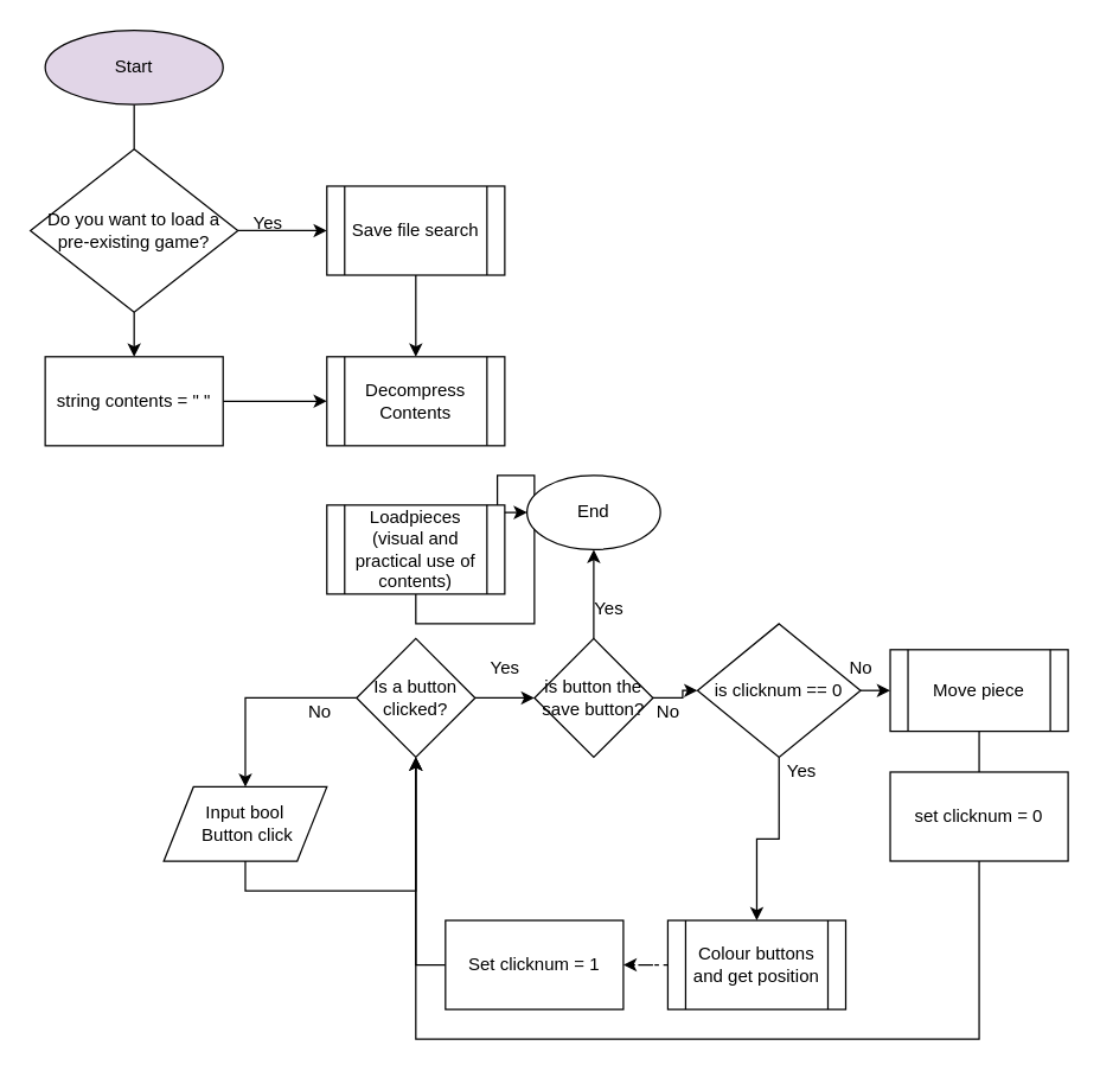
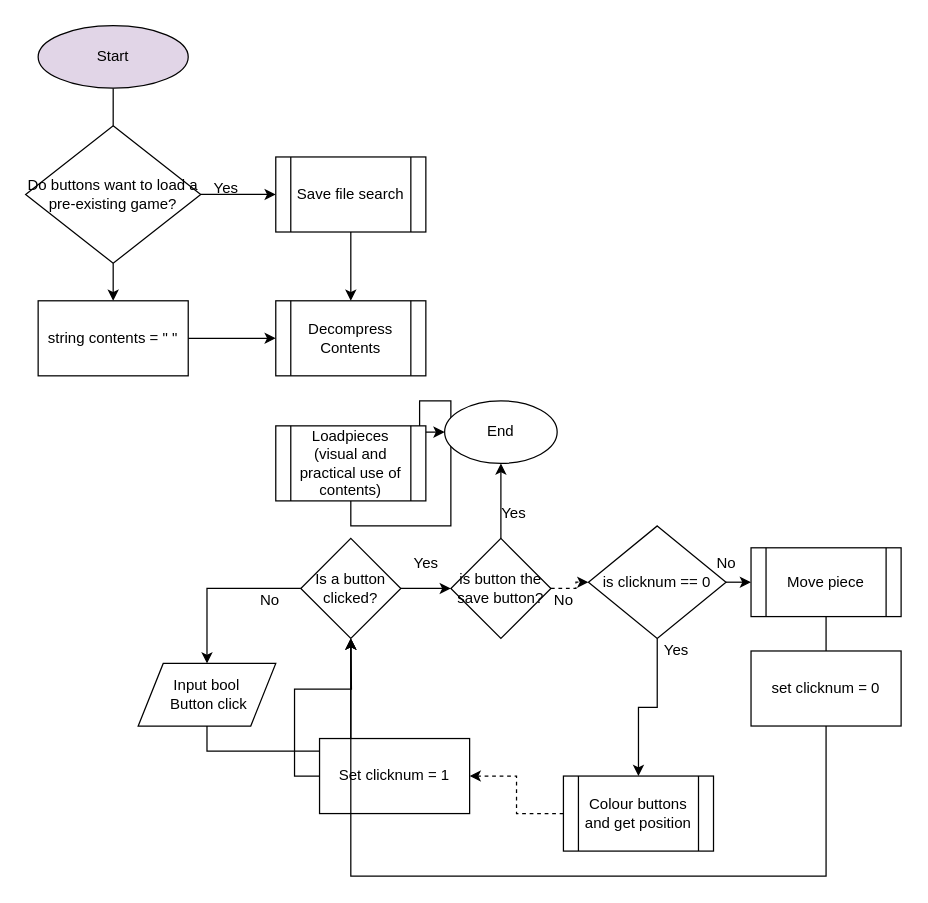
  <mxCell id="0" />
  <mxCell id="1" parent="0" />
  <mxCell id="2" style="edgeStyle=orthogonalEdgeStyle;rounded=0;orthogonalLoop=1;jettySize=auto;html=1;entryX=0.5;entryY=0;entryDx=0;entryDy=0;endArrow=none;" edge="1" parent="1" source="3" target="6"><mxGeometry relative="1" as="geometry" /></mxCell>
  <mxCell id="3" value="Start" style="ellipse;whiteSpace=wrap;html=1;fillColor=#e1d5e7;" vertex="1" parent="1"><mxGeometry x="30" y="20" width="120" height="50" as="geometry" /></mxCell>
  <mxCell id="4" style="edgeStyle=orthogonalEdgeStyle;rounded=0;orthogonalLoop=1;jettySize=auto;html=1;exitX=1;exitY=0.5;exitDx=0;exitDy=0;entryX=0;entryY=0.5;entryDx=0;entryDy=0;" edge="1" parent="1" source="6" target="8"><mxGeometry relative="1" as="geometry" /></mxCell>
  <mxCell id="5" style="edgeStyle=orthogonalEdgeStyle;rounded=0;orthogonalLoop=1;jettySize=auto;html=1;exitX=0.5;exitY=1;exitDx=0;exitDy=0;entryX=0.5;entryY=0;entryDx=0;entryDy=0;" edge="1" parent="1" source="6" target="11"><mxGeometry relative="1" as="geometry" /></mxCell>
- <mxCell id="6" value="Do you want to load a pre-existing game?" style="rhombus;whiteSpace=wrap;html=1;" vertex="1" parent="1"><mxGeometry x="20" y="100" width="140" height="110" as="geometry" /></mxCell>
+ <mxCell id="6" value="Do buttons want to load a pre-existing game?" style="rhombus;whiteSpace=wrap;html=1;" vertex="1" parent="1"><mxGeometry x="20" y="100" width="140" height="110" as="geometry" /></mxCell>
  <mxCell id="7" style="edgeStyle=orthogonalEdgeStyle;rounded=0;orthogonalLoop=1;jettySize=auto;html=1;exitX=0.5;exitY=1;exitDx=0;exitDy=0;entryX=0.5;entryY=0;entryDx=0;entryDy=0;" edge="1" parent="1" source="8" target="12"><mxGeometry relative="1" as="geometry" /></mxCell>
  <mxCell id="8" value="Save file search" style="shape=process;whiteSpace=wrap;html=1;backgroundOutline=1;" vertex="1" parent="1"><mxGeometry x="220" y="125" width="120" height="60" as="geometry" /></mxCell>
  <mxCell id="9" value="Yes" style="text;html=1;align=center;verticalAlign=middle;resizable=0;points=[];autosize=1;strokeColor=none;" vertex="1" parent="1"><mxGeometry x="160" y="140" width="40" height="20" as="geometry" /></mxCell>
  <mxCell id="10" style="edgeStyle=orthogonalEdgeStyle;rounded=0;orthogonalLoop=1;jettySize=auto;html=1;exitX=1;exitY=0.5;exitDx=0;exitDy=0;entryX=0;entryY=0.5;entryDx=0;entryDy=0;" edge="1" parent="1" source="11" target="12"><mxGeometry relative="1" as="geometry" /></mxCell>
  <mxCell id="11" value="string contents = &quot; &quot;" style="rounded=0;whiteSpace=wrap;html=1;" vertex="1" parent="1"><mxGeometry x="30" y="240" width="120" height="60" as="geometry" /></mxCell>
  <mxCell id="12" value="Decompress Contents" style="shape=process;whiteSpace=wrap;html=1;backgroundOutline=1;" vertex="1" parent="1"><mxGeometry x="220" y="240" width="120" height="60" as="geometry" /></mxCell>
  <mxCell id="13" style="edgeStyle=orthogonalEdgeStyle;rounded=0;orthogonalLoop=1;jettySize=auto;html=1;exitX=0.5;exitY=1;exitDx=0;exitDy=0;" edge="1" parent="1" source="14" target="37"><mxGeometry relative="1" as="geometry" /></mxCell>
  <mxCell id="14" value="Loadpieces (visual and practical use of contents)" style="shape=process;whiteSpace=wrap;html=1;backgroundOutline=1;" vertex="1" parent="1"><mxGeometry x="220" y="340" width="120" height="60" as="geometry" /></mxCell>
  <mxCell id="15" style="edgeStyle=orthogonalEdgeStyle;rounded=0;orthogonalLoop=1;jettySize=auto;html=1;exitX=0;exitY=0.5;exitDx=0;exitDy=0;" edge="1" parent="1" source="17" target="20"><mxGeometry relative="1" as="geometry" /></mxCell>
  <mxCell id="16" style="edgeStyle=orthogonalEdgeStyle;rounded=0;orthogonalLoop=1;jettySize=auto;html=1;exitX=1;exitY=0.5;exitDx=0;exitDy=0;entryX=0;entryY=0.5;entryDx=0;entryDy=0;" edge="1" parent="1" source="17" target="34"><mxGeometry relative="1" as="geometry" /></mxCell>
  <mxCell id="17" value="Is a button clicked?" style="rhombus;whiteSpace=wrap;html=1;" vertex="1" parent="1"><mxGeometry x="240" y="430" width="80" height="80" as="geometry" /></mxCell>
  <mxCell id="18" value="No" style="text;html=1;align=center;verticalAlign=middle;resizable=0;points=[];autosize=1;strokeColor=none;" vertex="1" parent="1"><mxGeometry x="200" y="470" width="30" height="20" as="geometry" /></mxCell>
  <mxCell id="19" style="edgeStyle=orthogonalEdgeStyle;rounded=0;orthogonalLoop=1;jettySize=auto;html=1;exitX=0.5;exitY=1;exitDx=0;exitDy=0;entryX=0.5;entryY=1;entryDx=0;entryDy=0;" edge="1" parent="1" source="20" target="17"><mxGeometry relative="1" as="geometry" /></mxCell>
  <mxCell id="20" value="Input bool&lt;br&gt;&amp;nbsp;Button click" style="shape=parallelogram;perimeter=parallelogramPerimeter;whiteSpace=wrap;html=1;fixedSize=1;" vertex="1" parent="1"><mxGeometry x="110" y="530" width="110" height="50" as="geometry" /></mxCell>
  <mxCell id="21" style="edgeStyle=orthogonalEdgeStyle;rounded=0;orthogonalLoop=1;jettySize=auto;html=1;entryX=1;entryY=0.5;entryDx=0;entryDy=0;dashed=1;" edge="1" parent="1" source="22" target="29"><mxGeometry relative="1" as="geometry" /></mxCell>
  <mxCell id="22" value="Colour buttons&lt;br&gt;and get position" style="shape=process;whiteSpace=wrap;html=1;backgroundOutline=1;" vertex="1" parent="1"><mxGeometry x="450" y="620" width="120" height="60" as="geometry" /></mxCell>
  <mxCell id="23" style="edgeStyle=orthogonalEdgeStyle;rounded=0;orthogonalLoop=1;jettySize=auto;html=1;exitX=0.5;exitY=1;exitDx=0;exitDy=0;entryX=0.5;entryY=0;entryDx=0;entryDy=0;" edge="1" parent="1" source="25" target="22"><mxGeometry relative="1" as="geometry" /></mxCell>
  <mxCell id="24" style="edgeStyle=orthogonalEdgeStyle;rounded=0;orthogonalLoop=1;jettySize=auto;html=1;exitX=1;exitY=0.5;exitDx=0;exitDy=0;entryX=0;entryY=0.5;entryDx=0;entryDy=0;" edge="1" parent="1" source="25" target="27"><mxGeometry relative="1" as="geometry" /></mxCell>
  <mxCell id="25" value="is clicknum == 0" style="rhombus;whiteSpace=wrap;html=1;" vertex="1" parent="1"><mxGeometry x="470" y="420" width="110" height="90" as="geometry" /></mxCell>
  <mxCell id="26" style="edgeStyle=orthogonalEdgeStyle;rounded=0;orthogonalLoop=1;jettySize=auto;html=1;entryX=0.5;entryY=0;entryDx=0;entryDy=0;endArrow=none;" edge="1" parent="1" source="27" target="31"><mxGeometry relative="1" as="geometry" /></mxCell>
  <mxCell id="27" value="Move piece" style="shape=process;whiteSpace=wrap;html=1;backgroundOutline=1;" vertex="1" parent="1"><mxGeometry x="600" y="437.5" width="120" height="55" as="geometry" /></mxCell>
  <mxCell id="28" style="edgeStyle=orthogonalEdgeStyle;rounded=0;orthogonalLoop=1;jettySize=auto;html=1;exitX=0;exitY=0.5;exitDx=0;exitDy=0;" edge="1" parent="1" source="29"><mxGeometry relative="1" as="geometry"><mxPoint x="280" y="510" as="targetPoint" /></mxGeometry></mxCell>
- <mxCell id="29" value="Set clicknum = 1" style="rounded=0;whiteSpace=wrap;html=1;" vertex="1" parent="1"><mxGeometry x="300" y="620" width="120" height="60" as="geometry" /></mxCell>
+ <mxCell id="29" value="Set clicknum = 1" style="rounded=0;whiteSpace=wrap;html=1;" vertex="1" parent="1"><mxGeometry x="255" y="590" width="120" height="60" as="geometry" /></mxCell>
  <mxCell id="30" style="edgeStyle=orthogonalEdgeStyle;rounded=0;orthogonalLoop=1;jettySize=auto;html=1;" edge="1" parent="1" source="31"><mxGeometry relative="1" as="geometry"><mxPoint x="280" y="510" as="targetPoint" /><Array as="points"><mxPoint x="660" y="700" /><mxPoint x="280" y="700" /></Array></mxGeometry></mxCell>
  <mxCell id="31" value="set clicknum = 0" style="rounded=0;whiteSpace=wrap;html=1;" vertex="1" parent="1"><mxGeometry x="600" y="520" width="120" height="60" as="geometry" /></mxCell>
- <mxCell id="32" style="edgeStyle=orthogonalEdgeStyle;rounded=0;orthogonalLoop=1;jettySize=auto;html=1;" edge="1" parent="1" source="34" target="25"><mxGeometry relative="1" as="geometry" /></mxCell>
+ <mxCell id="32" style="edgeStyle=orthogonalEdgeStyle;rounded=0;orthogonalLoop=1;jettySize=auto;html=1;dashed=1;" edge="1" parent="1" source="34" target="25"><mxGeometry relative="1" as="geometry" /></mxCell>
  <mxCell id="33" style="edgeStyle=orthogonalEdgeStyle;rounded=0;orthogonalLoop=1;jettySize=auto;html=1;exitX=0.5;exitY=0;exitDx=0;exitDy=0;" edge="1" parent="1" source="34"><mxGeometry relative="1" as="geometry"><mxPoint x="400" y="370" as="targetPoint" /></mxGeometry></mxCell>
  <mxCell id="34" value="is button the save button?" style="rhombus;whiteSpace=wrap;html=1;" vertex="1" parent="1"><mxGeometry x="360" y="430" width="80" height="80" as="geometry" /></mxCell>
  <mxCell id="35" value="Yes" style="text;html=1;align=center;verticalAlign=middle;resizable=0;points=[];autosize=1;strokeColor=none;" vertex="1" parent="1"><mxGeometry x="320" y="440" width="40" height="20" as="geometry" /></mxCell>
  <mxCell id="36" value="Yes" style="text;html=1;align=center;verticalAlign=middle;resizable=0;points=[];autosize=1;strokeColor=none;" vertex="1" parent="1"><mxGeometry x="390" y="400" width="40" height="20" as="geometry" /></mxCell>
  <mxCell id="37" value="End" style="ellipse;whiteSpace=wrap;html=1;" vertex="1" parent="1"><mxGeometry x="355" y="320" width="90" height="50" as="geometry" /></mxCell>
  <mxCell id="38" value="No" style="text;html=1;align=center;verticalAlign=middle;resizable=0;points=[];autosize=1;strokeColor=none;" vertex="1" parent="1"><mxGeometry x="435" y="470" width="30" height="20" as="geometry" /></mxCell>
  <mxCell id="39" value="Yes" style="text;html=1;align=center;verticalAlign=middle;resizable=0;points=[];autosize=1;strokeColor=none;" vertex="1" parent="1"><mxGeometry x="520" y="510" width="40" height="20" as="geometry" /></mxCell>
  <mxCell id="40" value="No" style="text;html=1;align=center;verticalAlign=middle;resizable=0;points=[];autosize=1;strokeColor=none;" vertex="1" parent="1"><mxGeometry x="565" y="440" width="30" height="20" as="geometry" /></mxCell>
